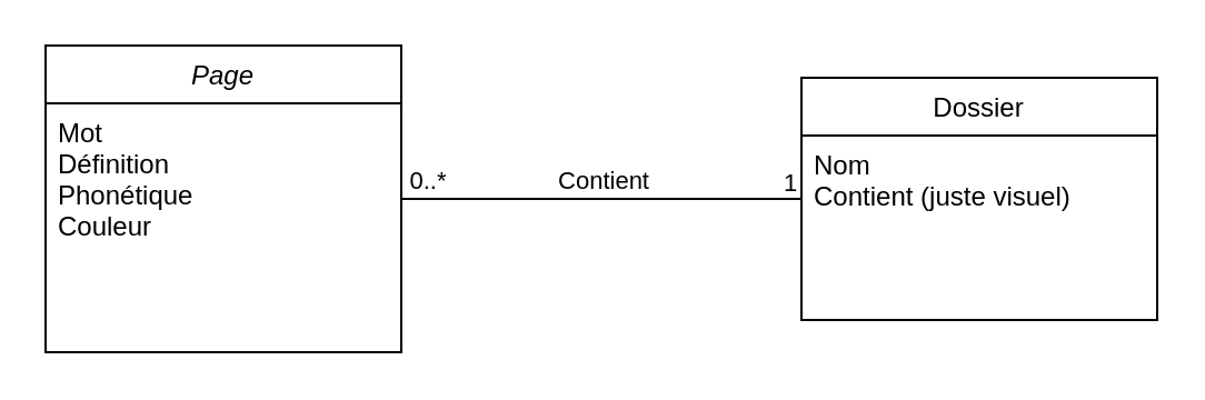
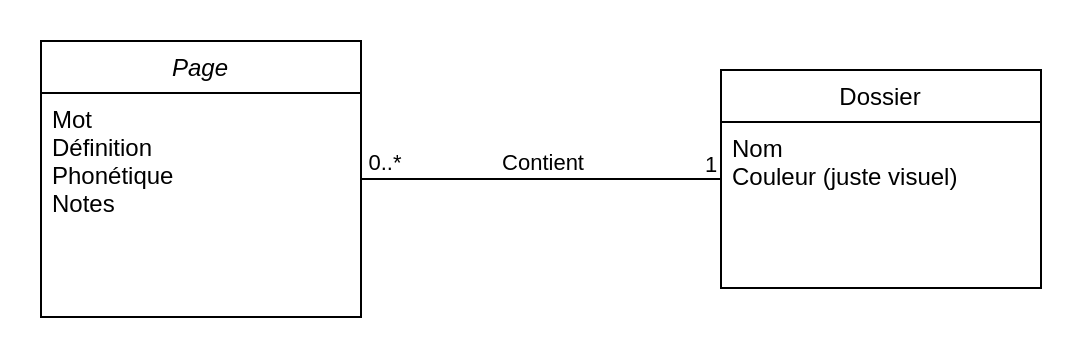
  <mxCell id="0" />
  <mxCell id="1" parent="0" />
  <mxCell id="2" value="Page" style="swimlane;fontStyle=2;align=center;verticalAlign=top;childLayout=stackLayout;horizontal=1;startSize=26;horizontalStack=0;resizeParent=1;resizeLast=0;collapsible=1;marginBottom=0;rounded=0;shadow=0;strokeWidth=1;" parent="1" vertex="1"><mxGeometry x="20" y="20" width="160" height="138" as="geometry"><mxRectangle x="230" y="140" width="160" height="26" as="alternateBounds" /></mxGeometry></mxCell>
- <mxCell id="3" value="Mot&#10;Définition&#10;Phonétique&#10;Couleur" style="text;align=left;verticalAlign=top;spacingLeft=4;spacingRight=4;overflow=hidden;rotatable=0;points=[[0,0.5],[1,0.5]];portConstraint=eastwest;" parent="2" vertex="1"><mxGeometry y="26" width="160" height="94" as="geometry" /></mxCell>
+ <mxCell id="3" value="Mot&#10;Définition&#10;Phonétique&#10;Notes" style="text;align=left;verticalAlign=top;spacingLeft=4;spacingRight=4;overflow=hidden;rotatable=0;points=[[0,0.5],[1,0.5]];portConstraint=eastwest;" parent="2" vertex="1"><mxGeometry y="26" width="160" height="94" as="geometry" /></mxCell>
  <mxCell id="4" value="Dossier" style="swimlane;fontStyle=0;align=center;verticalAlign=top;childLayout=stackLayout;horizontal=1;startSize=26;horizontalStack=0;resizeParent=1;resizeLast=0;collapsible=1;marginBottom=0;rounded=0;shadow=0;strokeWidth=1;" parent="1" vertex="1"><mxGeometry x="360" y="34.5" width="160" height="109" as="geometry"><mxRectangle x="550" y="140" width="160" height="26" as="alternateBounds" /></mxGeometry></mxCell>
- <mxCell id="5" value="Nom&#10;Contient (juste visuel)" style="text;align=left;verticalAlign=top;spacingLeft=4;spacingRight=4;overflow=hidden;rotatable=0;points=[[0,0.5],[1,0.5]];portConstraint=eastwest;" parent="4" vertex="1"><mxGeometry y="26" width="160" height="74" as="geometry" /></mxCell>
+ <mxCell id="5" value="Nom&#10;Couleur (juste visuel)" style="text;align=left;verticalAlign=top;spacingLeft=4;spacingRight=4;overflow=hidden;rotatable=0;points=[[0,0.5],[1,0.5]];portConstraint=eastwest;" parent="4" vertex="1"><mxGeometry y="26" width="160" height="74" as="geometry" /></mxCell>
  <mxCell id="6" value="" style="endArrow=none;html=1;rounded=0;entryX=0;entryY=0.5;entryDx=0;entryDy=0;" edge="1" parent="1" source="2" target="4"><mxGeometry width="50" height="50" relative="1" as="geometry"><mxPoint x="190" y="240" as="sourcePoint" /><mxPoint x="240" y="190" as="targetPoint" /></mxGeometry></mxCell>
  <mxCell id="7" value="Contient" style="edgeLabel;html=1;align=center;verticalAlign=middle;resizable=0;points=[];" vertex="1" connectable="0" parent="6"><mxGeometry x="-0.15" y="-1" relative="1" as="geometry"><mxPoint x="13" y="-10" as="offset" /></mxGeometry></mxCell>
  <mxCell id="8" value="1" style="edgeLabel;html=1;align=center;verticalAlign=middle;resizable=0;points=[];" vertex="1" connectable="0" parent="6"><mxGeometry x="0.781" relative="1" as="geometry"><mxPoint x="14" y="-8" as="offset" /></mxGeometry></mxCell>
  <mxCell id="9" value="0..*" style="edgeLabel;html=1;align=center;verticalAlign=middle;resizable=0;points=[];" vertex="1" connectable="0" parent="6"><mxGeometry x="-0.912" y="-1" relative="1" as="geometry"><mxPoint x="3" y="-10" as="offset" /></mxGeometry></mxCell>
